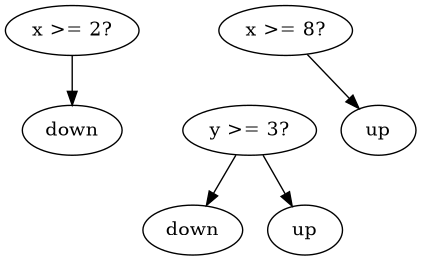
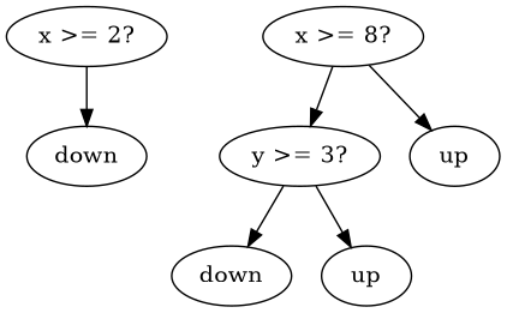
  digraph {
    n1 [label="x >= 2?"]
    n2 [label=down]
    n3 [label="x >= 8?"]
    n4 [label="y >= 3?"]
    n5 [label=up]
    n6 [label=down]
    n7 [label=up]
    n1 -> n2
+   n3 -> n4
    n3 -> n5
    n4 -> n6
    n4 -> n7
  }
